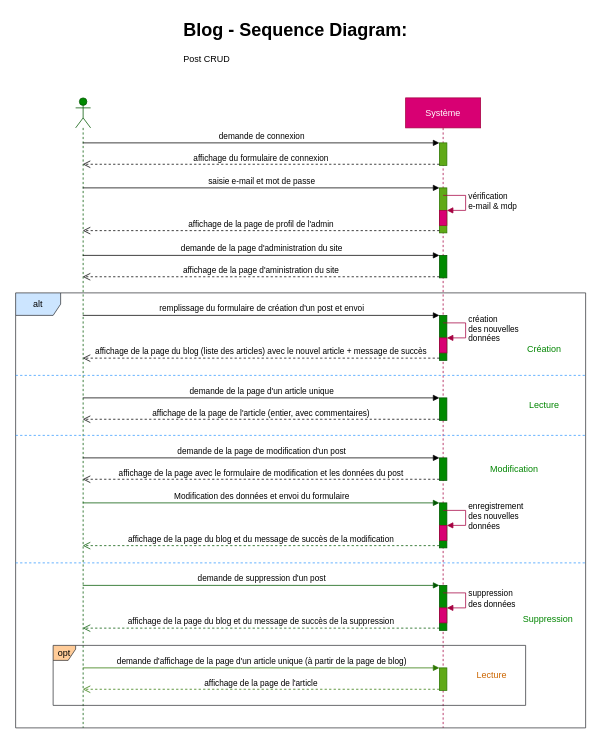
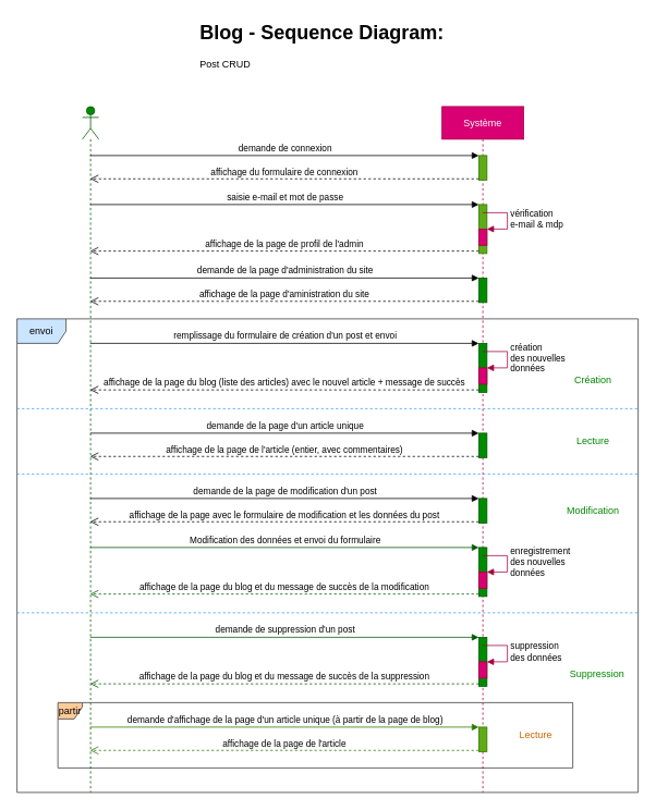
  <mxCell id="0" />
  <mxCell id="1" parent="0" />
  <mxCell id="2" value="&lt;h1&gt;Blog - Sequence Diagram:&lt;/h1&gt;&lt;div&gt;Post CRUD&lt;/div&gt;" style="text;html=1;strokeColor=none;fillColor=none;spacing=5;spacingTop=-20;whiteSpace=wrap;overflow=hidden;rounded=0;" vertex="1" parent="1"><mxGeometry x="239" y="20" width="310" height="70" as="geometry" /></mxCell>
  <mxCell id="3" value="" style="shape=umlLifeline;participant=umlActor;perimeter=lifelinePerimeter;whiteSpace=wrap;html=1;container=1;collapsible=0;recursiveResize=0;verticalAlign=top;spacingTop=36;outlineConnect=0;fillColor=#008a00;fontColor=#ffffff;strokeColor=#005700;" vertex="1" parent="1"><mxGeometry x="100" y="130" width="20" height="840" as="geometry" /></mxCell>
  <mxCell id="4" value="Système" style="shape=umlLifeline;perimeter=lifelinePerimeter;whiteSpace=wrap;html=1;container=1;collapsible=0;recursiveResize=0;outlineConnect=0;fillColor=#d80073;fontColor=#ffffff;strokeColor=#A50040;" vertex="1" parent="1"><mxGeometry x="540" y="130" width="100" height="840" as="geometry" /></mxCell>
  <mxCell id="5" value="" style="html=1;points=[];perimeter=orthogonalPerimeter;fillColor=#60a917;fontColor=#ffffff;strokeColor=#2D7600;" vertex="1" parent="4"><mxGeometry x="45" y="60" width="10" height="30" as="geometry" /></mxCell>
  <mxCell id="6" value="" style="html=1;points=[];perimeter=orthogonalPerimeter;fillColor=#60a917;fontColor=#ffffff;strokeColor=#2D7600;" vertex="1" parent="4"><mxGeometry x="45" y="120" width="10" height="60" as="geometry" /></mxCell>
  <mxCell id="7" value="" style="html=1;points=[];perimeter=orthogonalPerimeter;fillColor=#d80073;fontColor=#ffffff;strokeColor=#A50040;" vertex="1" parent="4"><mxGeometry x="45" y="150" width="10" height="20" as="geometry" /></mxCell>
  <mxCell id="8" value="vérification&lt;br&gt;e-mail &amp;amp; mdp" style="edgeStyle=orthogonalEdgeStyle;html=1;align=left;spacingLeft=2;endArrow=block;rounded=0;entryX=1;entryY=0;fillColor=#d80073;strokeColor=#A50040;" edge="1" target="7" parent="4"><mxGeometry relative="1" as="geometry"><mxPoint x="50" y="130" as="sourcePoint" /><Array as="points"><mxPoint x="80" y="130" /></Array></mxGeometry></mxCell>
  <mxCell id="9" value="" style="html=1;points=[];perimeter=orthogonalPerimeter;fillColor=#008a00;fontColor=#ffffff;strokeColor=#005700;" vertex="1" parent="4"><mxGeometry x="45" y="210" width="10" height="30" as="geometry" /></mxCell>
  <mxCell id="10" value="" style="html=1;points=[];perimeter=orthogonalPerimeter;fontColor=#ffffff;fillColor=#008a00;strokeColor=#005700;" vertex="1" parent="4"><mxGeometry x="45" y="290" width="10" height="60" as="geometry" /></mxCell>
  <mxCell id="11" value="" style="html=1;points=[];perimeter=orthogonalPerimeter;fontColor=#ffffff;fillColor=#d80073;strokeColor=#A50040;" vertex="1" parent="4"><mxGeometry x="45" y="320" width="10" height="20" as="geometry" /></mxCell>
  <mxCell id="12" value="création&lt;br&gt;des nouvelles&lt;br&gt;données" style="edgeStyle=orthogonalEdgeStyle;html=1;align=left;spacingLeft=2;endArrow=block;rounded=0;entryX=1;entryY=0;fontColor=#000000;fillColor=#d80073;strokeColor=#A50040;" edge="1" target="11" parent="4"><mxGeometry relative="1" as="geometry"><mxPoint x="50" y="300" as="sourcePoint" /><Array as="points"><mxPoint x="80" y="300" /></Array></mxGeometry></mxCell>
  <mxCell id="13" value="" style="html=1;points=[];perimeter=orthogonalPerimeter;fontColor=#ffffff;fillColor=#008a00;strokeColor=#005700;" vertex="1" parent="4"><mxGeometry x="45" y="400" width="10" height="30" as="geometry" /></mxCell>
  <mxCell id="14" value="" style="html=1;points=[];perimeter=orthogonalPerimeter;fontColor=#ffffff;fillColor=#008a00;strokeColor=#005700;" vertex="1" parent="4"><mxGeometry x="45" y="480" width="10" height="30" as="geometry" /></mxCell>
  <mxCell id="15" value="" style="html=1;points=[];perimeter=orthogonalPerimeter;fontColor=#ffffff;fillColor=#008a00;strokeColor=#005700;" vertex="1" parent="4"><mxGeometry x="45" y="540" width="10" height="60" as="geometry" /></mxCell>
  <mxCell id="16" value="" style="html=1;points=[];perimeter=orthogonalPerimeter;fontColor=#ffffff;fillColor=#d80073;strokeColor=#A50040;" vertex="1" parent="4"><mxGeometry x="45" y="570" width="10" height="20" as="geometry" /></mxCell>
  <mxCell id="17" value="enregistrement&lt;br&gt;des nouvelles&lt;br&gt;données" style="edgeStyle=orthogonalEdgeStyle;html=1;align=left;spacingLeft=2;endArrow=block;rounded=0;entryX=1;entryY=0;strokeWidth=1;fontColor=#000000;fillColor=#d80073;strokeColor=#A50040;" edge="1" target="16" parent="4"><mxGeometry relative="1" as="geometry"><mxPoint x="50" y="550" as="sourcePoint" /><Array as="points"><mxPoint x="80" y="550" /></Array></mxGeometry></mxCell>
  <mxCell id="18" value="" style="html=1;points=[];perimeter=orthogonalPerimeter;fontColor=#ffffff;fillColor=#008a00;strokeColor=#005700;" vertex="1" parent="4"><mxGeometry x="45" y="650" width="10" height="60" as="geometry" /></mxCell>
  <mxCell id="19" value="" style="html=1;points=[];perimeter=orthogonalPerimeter;fontColor=#ffffff;fillColor=#d80073;strokeColor=#A50040;" vertex="1" parent="4"><mxGeometry x="45" y="680" width="10" height="20" as="geometry" /></mxCell>
  <mxCell id="20" value="suppression&lt;br&gt;des données" style="edgeStyle=orthogonalEdgeStyle;html=1;align=left;spacingLeft=2;endArrow=block;rounded=0;entryX=1;entryY=0;strokeWidth=1;fontColor=#000000;fillColor=#d80073;strokeColor=#A50040;" edge="1" target="19" parent="4"><mxGeometry relative="1" as="geometry"><mxPoint x="50" y="660" as="sourcePoint" /><Array as="points"><mxPoint x="80" y="660" /></Array></mxGeometry></mxCell>
  <mxCell id="21" value="" style="html=1;points=[];perimeter=orthogonalPerimeter;fontColor=#ffffff;fillColor=#60a917;strokeColor=#2D7600;" vertex="1" parent="4"><mxGeometry x="45" y="760" width="10" height="30" as="geometry" /></mxCell>
  <mxCell id="22" value="demande de connexion" style="html=1;verticalAlign=bottom;endArrow=block;entryX=0;entryY=0;rounded=0;" edge="1" target="5" parent="1" source="3"><mxGeometry relative="1" as="geometry"><mxPoint x="280" y="230" as="sourcePoint" /></mxGeometry></mxCell>
  <mxCell id="23" value="affichage du formulaire de connexion" style="html=1;verticalAlign=bottom;endArrow=open;dashed=1;endSize=8;exitX=0;exitY=0.95;rounded=0;" edge="1" source="5" parent="1" target="3"><mxGeometry relative="1" as="geometry"><mxPoint x="280" y="306" as="targetPoint" /></mxGeometry></mxCell>
  <mxCell id="24" value="saisie e-mail et mot de passe" style="html=1;verticalAlign=bottom;endArrow=block;entryX=0;entryY=0;rounded=0;" edge="1" target="6" parent="1" source="3"><mxGeometry relative="1" as="geometry"><mxPoint x="515" y="250" as="sourcePoint" /></mxGeometry></mxCell>
  <mxCell id="25" value="affichage de la page de profil de l'admin" style="html=1;verticalAlign=bottom;endArrow=open;dashed=1;endSize=8;exitX=0;exitY=0.95;rounded=0;" edge="1" source="6" parent="1" target="3"><mxGeometry relative="1" as="geometry"><mxPoint x="515" y="326" as="targetPoint" /></mxGeometry></mxCell>
  <mxCell id="26" value="demande de la page d'administration du site" style="html=1;verticalAlign=bottom;endArrow=block;entryX=0;entryY=0;rounded=0;" edge="1" target="9" parent="1" source="3"><mxGeometry relative="1" as="geometry"><mxPoint x="515" y="340" as="sourcePoint" /></mxGeometry></mxCell>
  <mxCell id="27" value="affichage de la page d'aministration du site" style="html=1;verticalAlign=bottom;endArrow=open;dashed=1;endSize=8;exitX=0;exitY=0.95;rounded=0;" edge="1" source="9" parent="1" target="3"><mxGeometry relative="1" as="geometry"><mxPoint x="515" y="416" as="targetPoint" /></mxGeometry></mxCell>
  <mxCell id="28" value="Création" style="text;html=1;strokeColor=none;fillColor=none;align=center;verticalAlign=middle;whiteSpace=wrap;rounded=0;fontColor=#008500;" vertex="1" parent="1"><mxGeometry x="695" y="450" width="60" height="30" as="geometry" /></mxCell>
  <mxCell id="29" value="Lecture" style="text;html=1;strokeColor=none;fillColor=none;align=center;verticalAlign=middle;whiteSpace=wrap;rounded=0;fontColor=#008500;" vertex="1" parent="1"><mxGeometry x="695" y="525" width="60" height="30" as="geometry" /></mxCell>
  <mxCell id="30" value="Suppression" style="text;html=1;strokeColor=none;fillColor=none;align=center;verticalAlign=middle;whiteSpace=wrap;rounded=0;fontColor=#008500;" vertex="1" parent="1"><mxGeometry x="685" y="810" width="90" height="30" as="geometry" /></mxCell>
- <mxCell id="31" value="alt" style="shape=umlFrame;whiteSpace=wrap;html=1;fillColor=#cce5ff;strokeColor=#36393d;" vertex="1" parent="1"><mxGeometry x="20" y="390" width="760" height="580" as="geometry" /></mxCell>
+ <mxCell id="31" value="envoi" style="shape=umlFrame;whiteSpace=wrap;html=1;fillColor=#cce5ff;strokeColor=#36393d;" vertex="1" parent="1"><mxGeometry x="20" y="390" width="760" height="580" as="geometry" /></mxCell>
  <mxCell id="32" value="remplissage du formulaire de création d'un post et envoi" style="html=1;verticalAlign=bottom;endArrow=block;entryX=0;entryY=0;rounded=0;fontColor=#000000;" edge="1" target="10" parent="1" source="3"><mxGeometry relative="1" as="geometry"><mxPoint x="515" y="420" as="sourcePoint" /></mxGeometry></mxCell>
  <mxCell id="33" value="affichage de la page du blog (liste des articles) avec le nouvel article + message de succès" style="html=1;verticalAlign=bottom;endArrow=open;dashed=1;endSize=8;exitX=0;exitY=0.95;rounded=0;fontColor=#000000;" edge="1" source="10" parent="1" target="3"><mxGeometry relative="1" as="geometry"><mxPoint x="515" y="496" as="targetPoint" /></mxGeometry></mxCell>
  <mxCell id="34" value="demande de la page d'un article unique" style="html=1;verticalAlign=bottom;endArrow=block;entryX=0;entryY=0;rounded=0;fontColor=#000000;" edge="1" target="13" parent="1" source="3"><mxGeometry relative="1" as="geometry"><mxPoint x="290" y="540" as="sourcePoint" /></mxGeometry></mxCell>
  <mxCell id="35" value="affichage de la page de l'article (entier, avec commentaires)" style="html=1;verticalAlign=bottom;endArrow=open;dashed=1;endSize=8;exitX=0;exitY=0.95;rounded=0;fontColor=#000000;" edge="1" source="13" parent="1" target="3"><mxGeometry relative="1" as="geometry"><mxPoint x="290" y="616" as="targetPoint" /></mxGeometry></mxCell>
  <mxCell id="36" value="" style="endArrow=none;dashed=1;html=1;rounded=0;fontColor=#000000;strokeWidth=1;strokeColor=#3399FF;" edge="1" parent="1"><mxGeometry width="50" height="50" relative="1" as="geometry"><mxPoint x="20" y="750" as="sourcePoint" /><mxPoint x="780" y="750" as="targetPoint" /></mxGeometry></mxCell>
- <mxCell id="37" value="Modification" style="text;html=1;strokeColor=none;fillColor=none;align=center;verticalAlign=middle;whiteSpace=wrap;rounded=0;fontColor=#008500;" vertex="1" parent="1"><mxGeometry x="655" y="610" width="60" height="30" as="geometry" /></mxCell>
+ <mxCell id="37" value="Modification" style="text;html=1;strokeColor=none;fillColor=none;align=center;verticalAlign=middle;whiteSpace=wrap;rounded=0;fontColor=#008500;" vertex="1" parent="1"><mxGeometry x="695" y="610" width="60" height="30" as="geometry" /></mxCell>
  <mxCell id="38" value="demande de la page de modification d'un post" style="html=1;verticalAlign=bottom;endArrow=block;entryX=0;entryY=0;rounded=0;strokeWidth=1;fontColor=#000000;" edge="1" target="14" parent="1" source="3"><mxGeometry relative="1" as="geometry"><mxPoint x="515" y="610" as="sourcePoint" /></mxGeometry></mxCell>
  <mxCell id="39" value="affichage de la page avec le formulaire de modification et les données du post" style="html=1;verticalAlign=bottom;endArrow=open;dashed=1;endSize=8;exitX=0;exitY=0.95;rounded=0;strokeWidth=1;fontColor=#000000;" edge="1" source="14" parent="1" target="3"><mxGeometry relative="1" as="geometry"><mxPoint x="515" y="686" as="targetPoint" /></mxGeometry></mxCell>
  <mxCell id="40" value="Modification des données et envoi du formulaire" style="html=1;verticalAlign=bottom;endArrow=block;entryX=0;entryY=0;rounded=0;strokeWidth=1;fontColor=#000000;fillColor=#008a00;strokeColor=#005700;" edge="1" target="15" parent="1" source="3"><mxGeometry relative="1" as="geometry"><mxPoint x="515" y="670" as="sourcePoint" /></mxGeometry></mxCell>
  <mxCell id="41" value="affichage de la page du blog et du message de succès de la modification" style="html=1;verticalAlign=bottom;endArrow=open;dashed=1;endSize=8;exitX=0;exitY=0.95;rounded=0;strokeWidth=1;fontColor=#000000;fillColor=#008a00;strokeColor=#005700;" edge="1" source="15" parent="1" target="3"><mxGeometry relative="1" as="geometry"><mxPoint x="515" y="746" as="targetPoint" /></mxGeometry></mxCell>
  <mxCell id="42" value="demande de suppression d'un post" style="html=1;verticalAlign=bottom;endArrow=block;entryX=0;entryY=0;rounded=0;strokeWidth=1;fontColor=#000000;fillColor=#008a00;strokeColor=#005700;" edge="1" target="18" parent="1" source="3"><mxGeometry relative="1" as="geometry"><mxPoint x="515" y="780" as="sourcePoint" /></mxGeometry></mxCell>
  <mxCell id="43" value="affichage de la page du blog et du message de succès de la suppression" style="html=1;verticalAlign=bottom;endArrow=open;dashed=1;endSize=8;exitX=0;exitY=0.95;rounded=0;strokeWidth=1;fontColor=#000000;fillColor=#008a00;strokeColor=#005700;" edge="1" source="18" parent="1" target="3"><mxGeometry relative="1" as="geometry"><mxPoint x="515" y="856" as="targetPoint" /></mxGeometry></mxCell>
  <mxCell id="44" value="demande d'affichage de la page d'un article unique (à partir de la page de blog)" style="html=1;verticalAlign=bottom;endArrow=block;entryX=0;entryY=0;rounded=0;strokeColor=#2D7600;strokeWidth=1;fontColor=#000000;fillColor=#60a917;" edge="1" target="21" parent="1" source="3"><mxGeometry relative="1" as="geometry"><mxPoint x="515" y="890" as="sourcePoint" /></mxGeometry></mxCell>
  <mxCell id="45" value="affichage de la page de l'article" style="html=1;verticalAlign=bottom;endArrow=open;dashed=1;endSize=8;exitX=0;exitY=0.95;rounded=0;strokeColor=#2D7600;strokeWidth=1;fontColor=#000000;fillColor=#60a917;" edge="1" source="21" parent="1" target="3"><mxGeometry relative="1" as="geometry"><mxPoint x="515" y="966" as="targetPoint" /></mxGeometry></mxCell>
- <mxCell id="46" value="opt" style="shape=umlFrame;whiteSpace=wrap;html=1;fillColor=#ffcc99;strokeColor=#36393d;width=30;height=20;" vertex="1" parent="1"><mxGeometry x="70" y="860" width="630" height="80" as="geometry" /></mxCell>
+ <mxCell id="46" value="partir" style="shape=umlFrame;whiteSpace=wrap;html=1;fillColor=#ffcc99;strokeColor=#36393d;width=30;height=20;" vertex="1" parent="1"><mxGeometry x="70" y="860" width="630" height="80" as="geometry" /></mxCell>
  <mxCell id="47" value="Lecture" style="text;html=1;strokeColor=none;fillColor=none;align=center;verticalAlign=middle;whiteSpace=wrap;rounded=0;fontColor=#CC6600;" vertex="1" parent="1"><mxGeometry x="625" y="885" width="60" height="30" as="geometry" /></mxCell>
  <mxCell id="48" value="" style="endArrow=none;dashed=1;html=1;rounded=0;fontColor=#000000;strokeWidth=1;strokeColor=#3399FF;" edge="1" parent="1"><mxGeometry width="50" height="50" relative="1" as="geometry"><mxPoint x="20" y="580" as="sourcePoint" /><mxPoint x="780" y="580" as="targetPoint" /></mxGeometry></mxCell>
  <mxCell id="49" value="" style="endArrow=none;dashed=1;html=1;rounded=0;fontColor=#000000;strokeWidth=1;strokeColor=#3399FF;" edge="1" parent="1"><mxGeometry width="50" height="50" relative="1" as="geometry"><mxPoint x="20" y="500" as="sourcePoint" /><mxPoint x="780" y="500" as="targetPoint" /></mxGeometry></mxCell>
